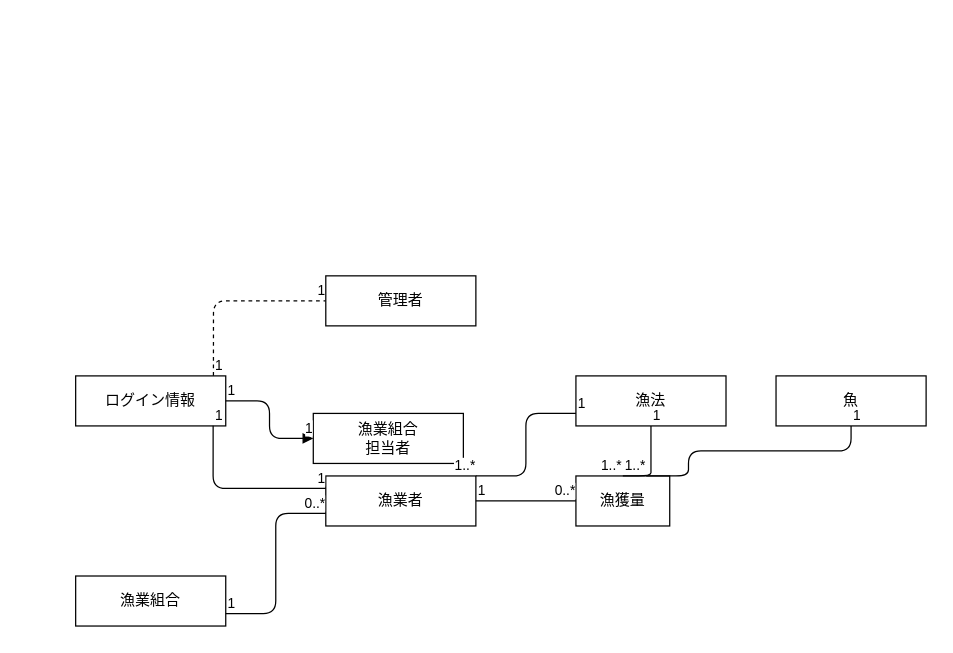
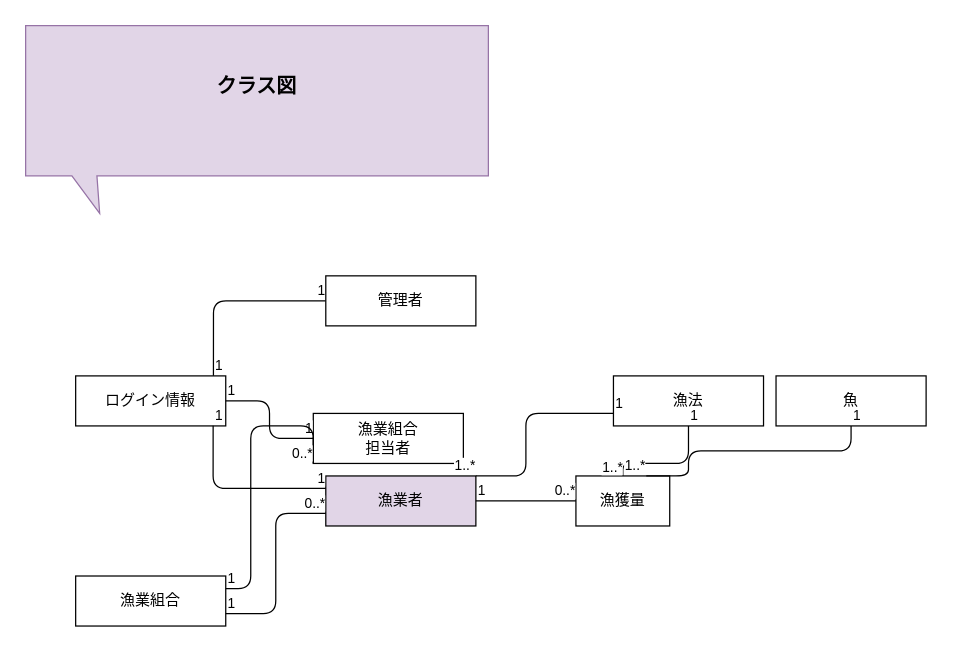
  <mxCell id="0" />
  <mxCell id="1" parent="0" />
  <mxCell id="2" value="ログイン情報" style="rounded=0;whiteSpace=wrap;html=1;" vertex="1" parent="1"><mxGeometry x="60" y="300" width="120" height="40" as="geometry" /></mxCell>
- <mxCell id="3" value="" style="endArrow=none;html=1;edgeStyle=orthogonalEdgeStyle;exitX=0.918;exitY=-0.003;exitDx=0;exitDy=0;entryX=0;entryY=0.5;entryDx=0;entryDy=0;exitPerimeter=0;dashed=1;" edge="1" parent="1" source="2" target="6"><mxGeometry relative="1" as="geometry"><mxPoint x="200" y="280" as="sourcePoint" /><mxPoint x="360" y="280" as="targetPoint" /><Array as="points"><mxPoint x="170" y="240" /></Array></mxGeometry></mxCell>
+ <mxCell id="3" value="" style="endArrow=none;html=1;edgeStyle=orthogonalEdgeStyle;exitX=0.918;exitY=-0.003;exitDx=0;exitDy=0;entryX=0;entryY=0.5;entryDx=0;entryDy=0;exitPerimeter=0;" edge="1" parent="1" source="2" target="6"><mxGeometry relative="1" as="geometry"><mxPoint x="200" y="280" as="sourcePoint" /><mxPoint x="360" y="280" as="targetPoint" /><Array as="points"><mxPoint x="170" y="240" /></Array></mxGeometry></mxCell>
  <mxCell id="4" value="1" style="edgeLabel;resizable=0;html=1;align=left;verticalAlign=bottom;" connectable="0" vertex="1" parent="3"><mxGeometry x="-1" relative="1" as="geometry" /></mxCell>
  <mxCell id="5" value="1" style="edgeLabel;resizable=0;html=1;align=right;verticalAlign=bottom;" connectable="0" vertex="1" parent="3"><mxGeometry x="1" relative="1" as="geometry" /></mxCell>
  <mxCell id="6" value="管理者" style="rounded=0;whiteSpace=wrap;html=1;" vertex="1" parent="1"><mxGeometry x="260" y="220" width="120" height="40" as="geometry" /></mxCell>
  <mxCell id="7" value="漁業組合&lt;br&gt;担当者" style="rounded=0;whiteSpace=wrap;html=1;" vertex="1" parent="1"><mxGeometry x="250" y="330" width="120" height="40" as="geometry" /></mxCell>
- <mxCell id="8" value="" style="endArrow=block;html=1;edgeStyle=orthogonalEdgeStyle;exitX=1;exitY=0.5;exitDx=0;exitDy=0;" edge="1" parent="1" source="2" target="7"><mxGeometry relative="1" as="geometry"><mxPoint x="190" y="310" as="sourcePoint" /><mxPoint x="270" y="250" as="targetPoint" /></mxGeometry></mxCell>
+ <mxCell id="8" value="" style="endArrow=none;html=1;edgeStyle=orthogonalEdgeStyle;exitX=1;exitY=0.5;exitDx=0;exitDy=0;" edge="1" parent="1" source="2" target="7"><mxGeometry relative="1" as="geometry"><mxPoint x="190" y="310" as="sourcePoint" /><mxPoint x="270" y="250" as="targetPoint" /></mxGeometry></mxCell>
  <mxCell id="9" value="1" style="edgeLabel;resizable=0;html=1;align=left;verticalAlign=bottom;" connectable="0" vertex="1" parent="8"><mxGeometry x="-1" relative="1" as="geometry" /></mxCell>
  <mxCell id="10" value="1" style="edgeLabel;resizable=0;html=1;align=right;verticalAlign=bottom;" connectable="0" vertex="1" parent="8"><mxGeometry x="1" relative="1" as="geometry" /></mxCell>
- <mxCell id="11" value="漁業者" style="rounded=0;whiteSpace=wrap;html=1;" vertex="1" parent="1"><mxGeometry x="260" y="380" width="120" height="40" as="geometry" /></mxCell>
+ <mxCell id="11" value="漁業者" style="rounded=0;whiteSpace=wrap;html=1;fillColor=#e1d5e7;" vertex="1" parent="1"><mxGeometry x="260" y="380" width="120" height="40" as="geometry" /></mxCell>
  <mxCell id="12" value="" style="endArrow=none;html=1;edgeStyle=orthogonalEdgeStyle;entryX=0;entryY=0.25;entryDx=0;entryDy=0;exitX=0.916;exitY=0.995;exitDx=0;exitDy=0;exitPerimeter=0;" edge="1" parent="1" source="2" target="11"><mxGeometry relative="1" as="geometry"><mxPoint x="170" y="360" as="sourcePoint" /><mxPoint x="260" y="400" as="targetPoint" /><Array as="points"><mxPoint x="170" y="390" /></Array></mxGeometry></mxCell>
  <mxCell id="13" value="1" style="edgeLabel;resizable=0;html=1;align=left;verticalAlign=bottom;" connectable="0" vertex="1" parent="12"><mxGeometry x="-1" relative="1" as="geometry" /></mxCell>
  <mxCell id="14" value="1" style="edgeLabel;resizable=0;html=1;align=right;verticalAlign=bottom;" connectable="0" vertex="1" parent="12"><mxGeometry x="1" relative="1" as="geometry" /></mxCell>
  <mxCell id="15" value="漁業組合" style="rounded=0;whiteSpace=wrap;html=1;" vertex="1" parent="1"><mxGeometry x="60" y="460" width="120" height="40" as="geometry" /></mxCell>
  <mxCell id="16" value="" style="endArrow=none;html=1;edgeStyle=orthogonalEdgeStyle;entryX=0;entryY=0.75;entryDx=0;entryDy=0;exitX=1;exitY=0.75;exitDx=0;exitDy=0;" edge="1" parent="1" source="15" target="11"><mxGeometry relative="1" as="geometry"><mxPoint x="190" y="350" as="sourcePoint" /><mxPoint x="270" y="410" as="targetPoint" /><Array as="points"><mxPoint x="220" y="490" /><mxPoint x="220" y="410" /></Array></mxGeometry></mxCell>
  <mxCell id="17" value="1" style="edgeLabel;resizable=0;html=1;align=left;verticalAlign=bottom;" connectable="0" vertex="1" parent="16"><mxGeometry x="-1" relative="1" as="geometry" /></mxCell>
  <mxCell id="18" value="0..*" style="edgeLabel;resizable=0;html=1;align=right;verticalAlign=bottom;" connectable="0" vertex="1" parent="16"><mxGeometry x="1" relative="1" as="geometry" /></mxCell>
+ <mxCell id="19" value="" style="endArrow=none;html=1;edgeStyle=orthogonalEdgeStyle;entryX=0;entryY=1;entryDx=0;entryDy=0;exitX=1;exitY=0.25;exitDx=0;exitDy=0;" edge="1" parent="1" source="15" target="7"><mxGeometry relative="1" as="geometry"><mxPoint x="200" y="390" as="sourcePoint" /><mxPoint x="270" y="330" as="targetPoint" /><Array as="points"><mxPoint x="200" y="470" /><mxPoint x="200" y="340" /></Array></mxGeometry></mxCell>
+ <mxCell id="20" value="1" style="edgeLabel;resizable=0;html=1;align=left;verticalAlign=bottom;" connectable="0" vertex="1" parent="19"><mxGeometry x="-1" relative="1" as="geometry" /></mxCell>
+ <mxCell id="21" value="0..*" style="edgeLabel;resizable=0;html=1;align=right;verticalAlign=bottom;" connectable="0" vertex="1" parent="19"><mxGeometry x="1" relative="1" as="geometry" /></mxCell>
  <mxCell id="22" value="漁獲量" style="rounded=0;whiteSpace=wrap;html=1;" vertex="1" parent="1"><mxGeometry x="460" y="380" width="75" height="40" as="geometry" /></mxCell>
  <mxCell id="23" value="" style="endArrow=none;html=1;edgeStyle=orthogonalEdgeStyle;entryX=0;entryY=0.5;entryDx=0;entryDy=0;exitX=1;exitY=0.5;exitDx=0;exitDy=0;" edge="1" parent="1" source="11" target="22"><mxGeometry relative="1" as="geometry"><mxPoint x="179.92" y="349.8" as="sourcePoint" /><mxPoint x="270" y="400" as="targetPoint" /><Array as="points"><mxPoint x="450" y="400" /><mxPoint x="450" y="400" /></Array></mxGeometry></mxCell>
  <mxCell id="24" value="1" style="edgeLabel;resizable=0;html=1;align=left;verticalAlign=bottom;" connectable="0" vertex="1" parent="23"><mxGeometry x="-1" relative="1" as="geometry" /></mxCell>
  <mxCell id="25" value="0..*" style="edgeLabel;resizable=0;html=1;align=right;verticalAlign=bottom;" connectable="0" vertex="1" parent="23"><mxGeometry x="1" relative="1" as="geometry" /></mxCell>
- <mxCell id="26" value="漁法" style="rounded=0;whiteSpace=wrap;html=1;" vertex="1" parent="1"><mxGeometry x="460" y="300" width="120" height="40" as="geometry" /></mxCell>
+ <mxCell id="26" value="漁法" style="rounded=0;whiteSpace=wrap;html=1;" vertex="1" parent="1"><mxGeometry x="490" y="300" width="120" height="40" as="geometry" /></mxCell>
  <mxCell id="27" value="魚" style="rounded=0;whiteSpace=wrap;html=1;" vertex="1" parent="1"><mxGeometry x="620" y="300" width="120" height="40" as="geometry" /></mxCell>
  <mxCell id="28" value="" style="endArrow=none;html=1;edgeStyle=orthogonalEdgeStyle;entryX=0.5;entryY=0;entryDx=0;entryDy=0;exitX=0.5;exitY=1;exitDx=0;exitDy=0;" edge="1" parent="1" source="26" target="22"><mxGeometry relative="1" as="geometry"><mxPoint x="400" y="420" as="sourcePoint" /><mxPoint x="480" y="420" as="targetPoint" /><Array as="points"><mxPoint x="520" y="370" /><mxPoint x="520" y="370" /></Array></mxGeometry></mxCell>
  <mxCell id="29" value="1" style="edgeLabel;resizable=0;html=1;align=left;verticalAlign=bottom;" connectable="0" vertex="1" parent="28"><mxGeometry x="-1" relative="1" as="geometry" /></mxCell>
  <mxCell id="30" value="1..*" style="edgeLabel;resizable=0;html=1;align=right;verticalAlign=bottom;" connectable="0" vertex="1" parent="28"><mxGeometry x="1" relative="1" as="geometry" /></mxCell>
  <mxCell id="31" value="" style="endArrow=none;html=1;edgeStyle=orthogonalEdgeStyle;entryX=0.75;entryY=0;entryDx=0;entryDy=0;exitX=0.5;exitY=1;exitDx=0;exitDy=0;" edge="1" parent="1" source="27" target="22"><mxGeometry relative="1" as="geometry"><mxPoint x="530" y="350" as="sourcePoint" /><mxPoint x="530" y="390" as="targetPoint" /><Array as="points"><mxPoint x="680" y="360" /><mxPoint x="550" y="360" /></Array></mxGeometry></mxCell>
  <mxCell id="32" value="1" style="edgeLabel;resizable=0;html=1;align=left;verticalAlign=bottom;" connectable="0" vertex="1" parent="31"><mxGeometry x="-1" relative="1" as="geometry" /></mxCell>
  <mxCell id="33" value="1..*" style="edgeLabel;resizable=0;html=1;align=right;verticalAlign=bottom;" connectable="0" vertex="1" parent="31"><mxGeometry x="1" relative="1" as="geometry" /></mxCell>
  <mxCell id="34" value="" style="endArrow=none;html=1;edgeStyle=orthogonalEdgeStyle;exitX=0;exitY=0.75;exitDx=0;exitDy=0;entryX=1;entryY=0;entryDx=0;entryDy=0;" edge="1" parent="1" source="26" target="11"><mxGeometry relative="1" as="geometry"><mxPoint x="470" y="340" as="sourcePoint" /><mxPoint x="340" y="390" as="targetPoint" /><Array as="points"><mxPoint x="420" y="330" /><mxPoint x="420" y="380" /></Array></mxGeometry></mxCell>
  <mxCell id="35" value="1" style="edgeLabel;resizable=0;html=1;align=left;verticalAlign=bottom;" connectable="0" vertex="1" parent="34"><mxGeometry x="-1" relative="1" as="geometry" /></mxCell>
  <mxCell id="36" value="1..*" style="edgeLabel;resizable=0;html=1;align=right;verticalAlign=bottom;" connectable="0" vertex="1" parent="34"><mxGeometry x="1" relative="1" as="geometry" /></mxCell>
+ <mxCell id="37" value="&lt;b&gt;&lt;font style=&quot;font-size: 16px;&quot;&gt;クラス図&lt;/font&gt;&lt;/b&gt;&lt;br&gt;&lt;p style=&quot;margin: 0px; font-variant-numeric: normal; font-variant-east-asian: normal; font-variant-alternates: normal; font-kerning: auto; font-optical-sizing: auto; font-feature-settings: normal; font-variation-settings: normal; font-stretch: normal; font-size: 11px; line-height: normal; font-family: &amp;quot;Hiragino Kaku Gothic ProN&amp;quot;; text-align: start;&quot; class=&quot;p1&quot;&gt;&lt;b&gt;&lt;br&gt;&lt;/b&gt;&lt;/p&gt;&lt;p style=&quot;margin: 0px; font-variant-numeric: normal; font-variant-east-asian: normal; font-variant-alternates: normal; font-kerning: auto; font-optical-sizing: auto; font-feature-settings: normal; font-variation-settings: normal; font-stretch: normal; font-size: 11px; line-height: normal; font-family: &amp;quot;Hiragino Kaku Gothic ProN&amp;quot;; text-align: start;&quot; class=&quot;p1&quot;&gt;&lt;br&gt;&lt;/p&gt;" style="shape=callout;whiteSpace=wrap;html=1;perimeter=calloutPerimeter;fontFamily=Helvetica;fontSize=12;fillColor=#e1d5e7;strokeColor=#9673a6;position2=0.16;size=30;position=0.1;" vertex="1" parent="1"><mxGeometry x="20" y="20" width="370" height="150" as="geometry" /></mxCell>
